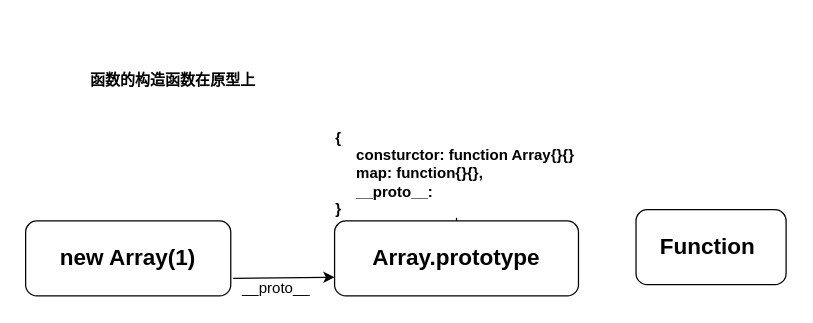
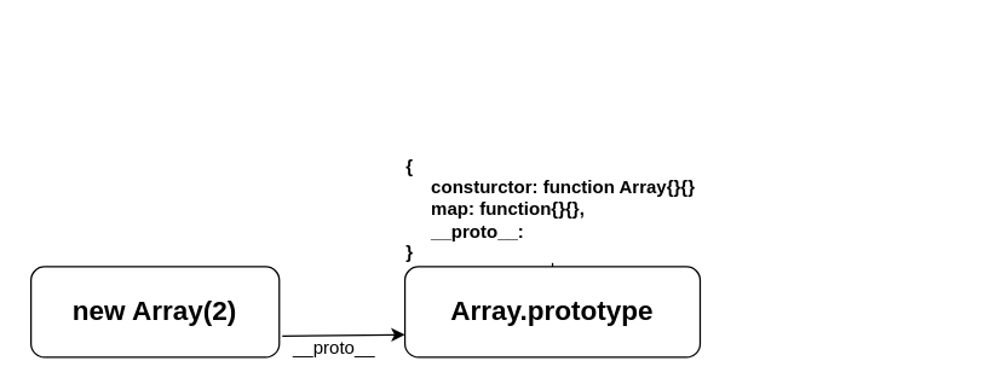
  <mxCell id="0" />
  <mxCell id="1" parent="0" />
  <mxCell id="2" style="edgeStyle=orthogonalEdgeStyle;rounded=0;orthogonalLoop=1;jettySize=auto;html=1;fontSize=12;" edge="1" parent="1" source="3"><mxGeometry relative="1" as="geometry"><mxPoint x="339.5" y="149" as="targetPoint" /></mxGeometry></mxCell>
  <mxCell id="3" value="&lt;b&gt;&lt;font style=&quot;font-size: 18px;&quot;&gt;Array.prototype&lt;/font&gt;&lt;/b&gt;" style="rounded=1;whiteSpace=wrap;html=1;" vertex="1" parent="1"><mxGeometry x="267" y="176" width="195" height="60" as="geometry" /></mxCell>
- <mxCell id="4" value="&lt;b&gt;&lt;font style=&quot;font-size: 18px;&quot;&gt;Function&amp;nbsp;&lt;/font&gt;&lt;/b&gt;" style="rounded=1;whiteSpace=wrap;html=1;" vertex="1" parent="1"><mxGeometry x="508" y="167" width="120" height="60" as="geometry" /></mxCell>
- <mxCell id="5" value="&lt;span style=&quot;font-size: 18px;&quot;&gt;&lt;b&gt;new Array(1)&lt;/b&gt;&lt;/span&gt;" style="rounded=1;whiteSpace=wrap;html=1;" vertex="1" parent="1"><mxGeometry x="20" y="176" width="164" height="60" as="geometry" /></mxCell>
+ <mxCell id="5" value="&lt;span style=&quot;font-size: 18px;&quot;&gt;&lt;b&gt;new Array(2)&lt;/b&gt;&lt;/span&gt;" style="rounded=1;whiteSpace=wrap;html=1;" vertex="1" parent="1"><mxGeometry x="20" y="176" width="164" height="60" as="geometry" /></mxCell>
  <mxCell id="6" value="" style="endArrow=classic;html=1;rounded=0;fontSize=18;entryX=0;entryY=0.75;entryDx=0;entryDy=0;" edge="1" parent="1" target="3"><mxGeometry width="50" height="50" relative="1" as="geometry"><mxPoint x="186" y="222" as="sourcePoint" /><mxPoint x="264" y="218" as="targetPoint" /></mxGeometry></mxCell>
  <mxCell id="7" value="__proto__" style="edgeLabel;html=1;align=center;verticalAlign=middle;resizable=0;points=[];fontSize=12;" vertex="1" connectable="0" parent="6"><mxGeometry x="-0.605" y="1" relative="1" as="geometry"><mxPoint x="18" y="9" as="offset" /></mxGeometry></mxCell>
- <mxCell id="8" value="&lt;h1&gt;&lt;font style=&quot;font-size: 12px;&quot;&gt;函数的构造函数在原型上&lt;/font&gt;&lt;/h1&gt;" style="text;html=1;strokeColor=none;fillColor=none;spacing=5;spacingTop=-20;whiteSpace=wrap;overflow=hidden;rounded=0;fontSize=18;" vertex="1" parent="1"><mxGeometry x="67" y="20" width="190" height="120" as="geometry" /></mxCell>
  <mxCell id="9" value="&lt;div style=&quot;text-align: left;&quot;&gt;&lt;b&gt;{&lt;/b&gt;&lt;/div&gt;&lt;b&gt;&amp;nbsp; &amp;nbsp; &amp;nbsp;consturctor: function Array{}{}&lt;br&gt;&lt;/b&gt;&lt;div style=&quot;text-align: left;&quot;&gt;&lt;b&gt;&amp;nbsp; &amp;nbsp; &amp;nbsp;map: function{}{},&lt;/b&gt;&lt;/div&gt;&lt;div style=&quot;text-align: left;&quot;&gt;&lt;b&gt;&amp;nbsp; &amp;nbsp; &amp;nbsp;__proto__:&amp;nbsp;&lt;/b&gt;&lt;/div&gt;&lt;div style=&quot;text-align: left;&quot;&gt;&lt;b&gt;}&lt;/b&gt;&lt;br&gt;&lt;/div&gt;" style="edgeLabel;html=1;align=center;verticalAlign=middle;resizable=0;points=[];fontSize=12;" vertex="1" connectable="0" parent="1"><mxGeometry x="274.996" y="126.003" as="geometry"><mxPoint x="88" y="11" as="offset" /></mxGeometry></mxCell>
